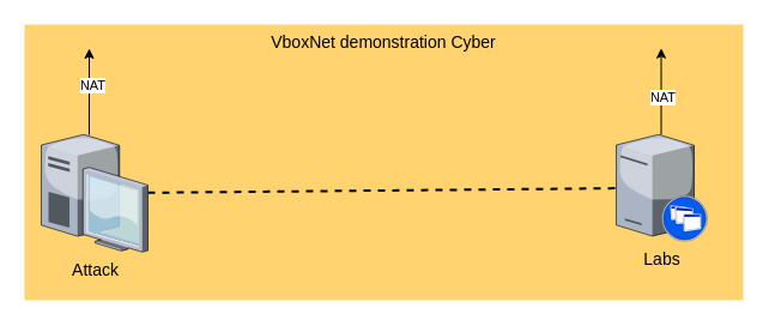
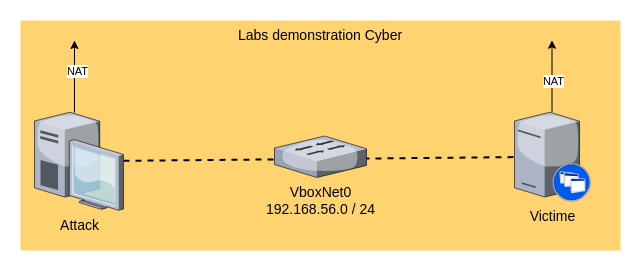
  <mxCell id="0" style=";html=1;" />
  <mxCell id="1" style=";html=1;" parent="0" />
- <mxCell id="2" value="VboxNet demonstration Cyber" style="whiteSpace=wrap;html=1;fillColor=#FFD470;gradientColor=none;fontSize=14;strokeColor=none;verticalAlign=top;" parent="1" vertex="1"><mxGeometry x="20" y="20" width="600" height="230" as="geometry" /></mxCell>
+ <mxCell id="2" value="Labs demonstration Cyber" style="whiteSpace=wrap;html=1;fillColor=#FFD470;gradientColor=none;fontSize=14;strokeColor=none;verticalAlign=top;" parent="1" vertex="1"><mxGeometry x="20" y="20" width="600" height="230" as="geometry" /></mxCell>
  <mxCell id="3" style="edgeStyle=none;rounded=0;html=1;startSize=10;endSize=10;jettySize=auto;orthogonalLoop=1;fontSize=14;endArrow=none;endFill=0;strokeWidth=2;dashed=1;" parent="1" source="4" target="5" edge="1"><mxGeometry relative="1" as="geometry" /></mxCell>
  <mxCell id="4" value="Attack" style="verticalLabelPosition=bottom;aspect=fixed;html=1;verticalAlign=top;strokeColor=none;shape=mxgraph.citrix.desktop;fillColor=#66B2FF;gradientColor=#0066CC;fontSize=14;" parent="1" vertex="1"><mxGeometry x="34" y="111.75" width="89" height="98" as="geometry" /></mxCell>
- <mxCell id="5" value="Labs" style="verticalLabelPosition=bottom;aspect=fixed;html=1;verticalAlign=top;strokeColor=none;shape=mxgraph.citrix.xenapp_server;fillColor=#66B2FF;gradientColor=#0066CC;fontSize=14;" parent="1" vertex="1"><mxGeometry x="514" y="111.75" width="76" height="89" as="geometry" /></mxCell>
+ <mxCell id="5" value="Victime" style="verticalLabelPosition=bottom;aspect=fixed;html=1;verticalAlign=top;strokeColor=none;shape=mxgraph.citrix.xenapp_server;fillColor=#66B2FF;gradientColor=#0066CC;fontSize=14;" parent="1" vertex="1"><mxGeometry x="514" y="111.75" width="76" height="89" as="geometry" /></mxCell>
+ <mxCell id="6" value="VboxNet0&lt;div&gt;192.168.56.0 / 24&lt;/div&gt;" style="verticalLabelPosition=bottom;aspect=fixed;html=1;verticalAlign=top;strokeColor=none;shape=mxgraph.citrix.switch;fillColor=#66B2FF;gradientColor=#0066CC;fontSize=14;" parent="1" vertex="1"><mxGeometry x="274" y="135.5" width="92" height="41.5" as="geometry" /></mxCell>
  <mxCell id="7" value="" style="endArrow=classic;html=1;rounded=0;exitX=0.449;exitY=0.003;exitDx=0;exitDy=0;exitPerimeter=0;" edge="1" parent="1" source="4"><mxGeometry width="50" height="50" relative="1" as="geometry"><mxPoint x="214" y="380" as="sourcePoint" /><mxPoint x="74" y="40" as="targetPoint" /></mxGeometry></mxCell>
  <mxCell id="8" value="NAT" style="edgeLabel;html=1;align=center;verticalAlign=middle;resizable=0;points=[];" vertex="1" connectable="0" parent="7"><mxGeometry x="0.167" y="-3" relative="1" as="geometry"><mxPoint as="offset" /></mxGeometry></mxCell>
  <mxCell id="9" value="" style="endArrow=classic;html=1;rounded=0;exitX=0.449;exitY=0.003;exitDx=0;exitDy=0;exitPerimeter=0;" edge="1" parent="1"><mxGeometry width="50" height="50" relative="1" as="geometry"><mxPoint x="551.5" y="111.75" as="sourcePoint" /><mxPoint x="551.5" y="39.75" as="targetPoint" /></mxGeometry></mxCell>
  <mxCell id="10" value="NAT" style="edgeLabel;html=1;align=center;verticalAlign=middle;resizable=0;points=[];" vertex="1" connectable="0" parent="9"><mxGeometry x="-0.146" relative="1" as="geometry"><mxPoint x="1" as="offset" /></mxGeometry></mxCell>
